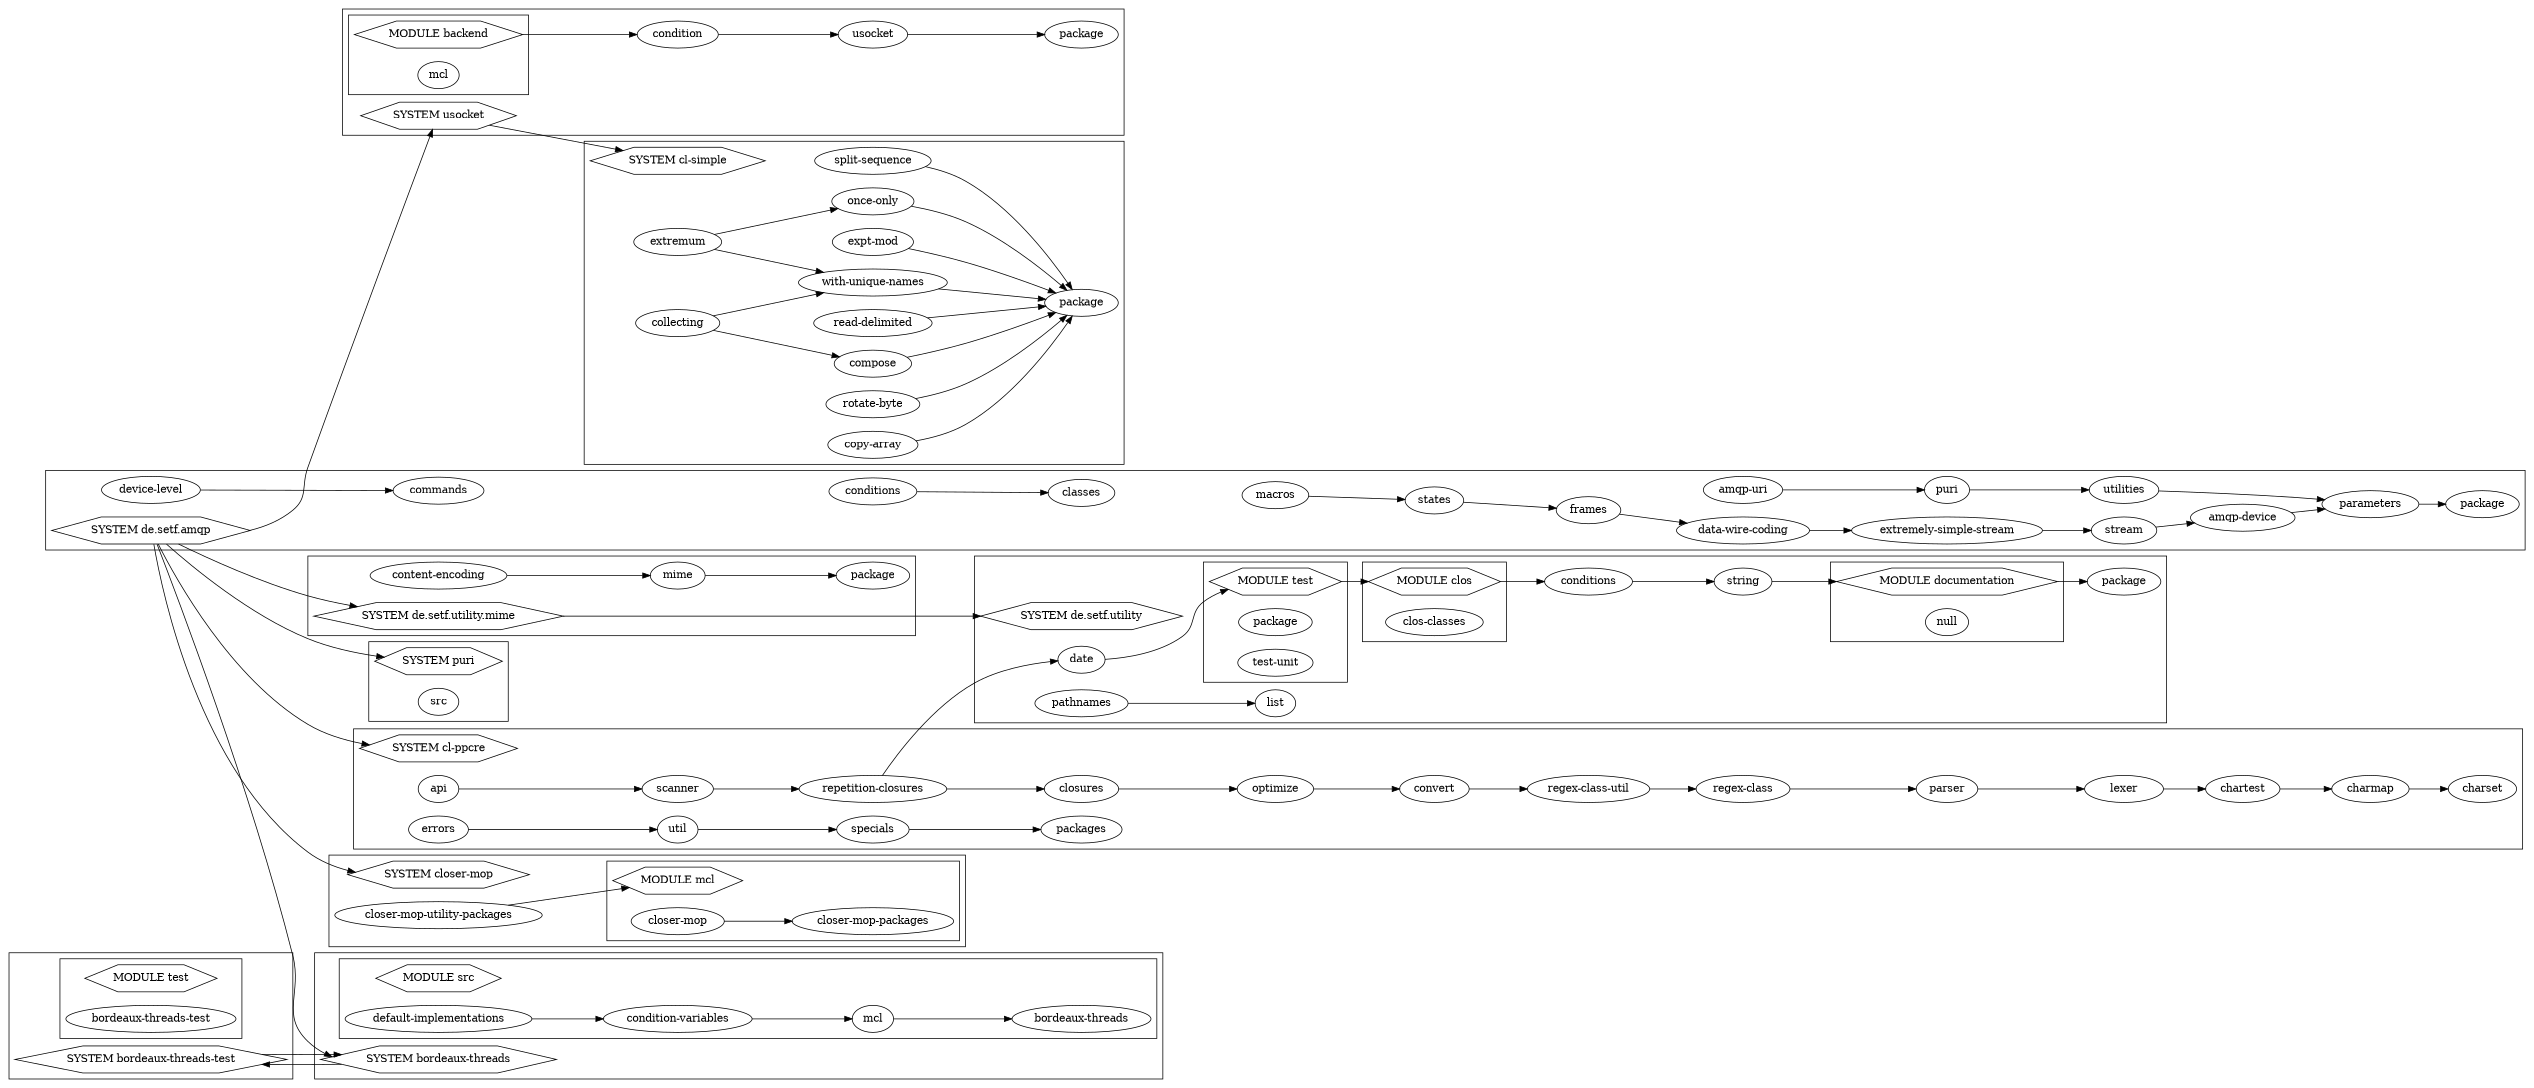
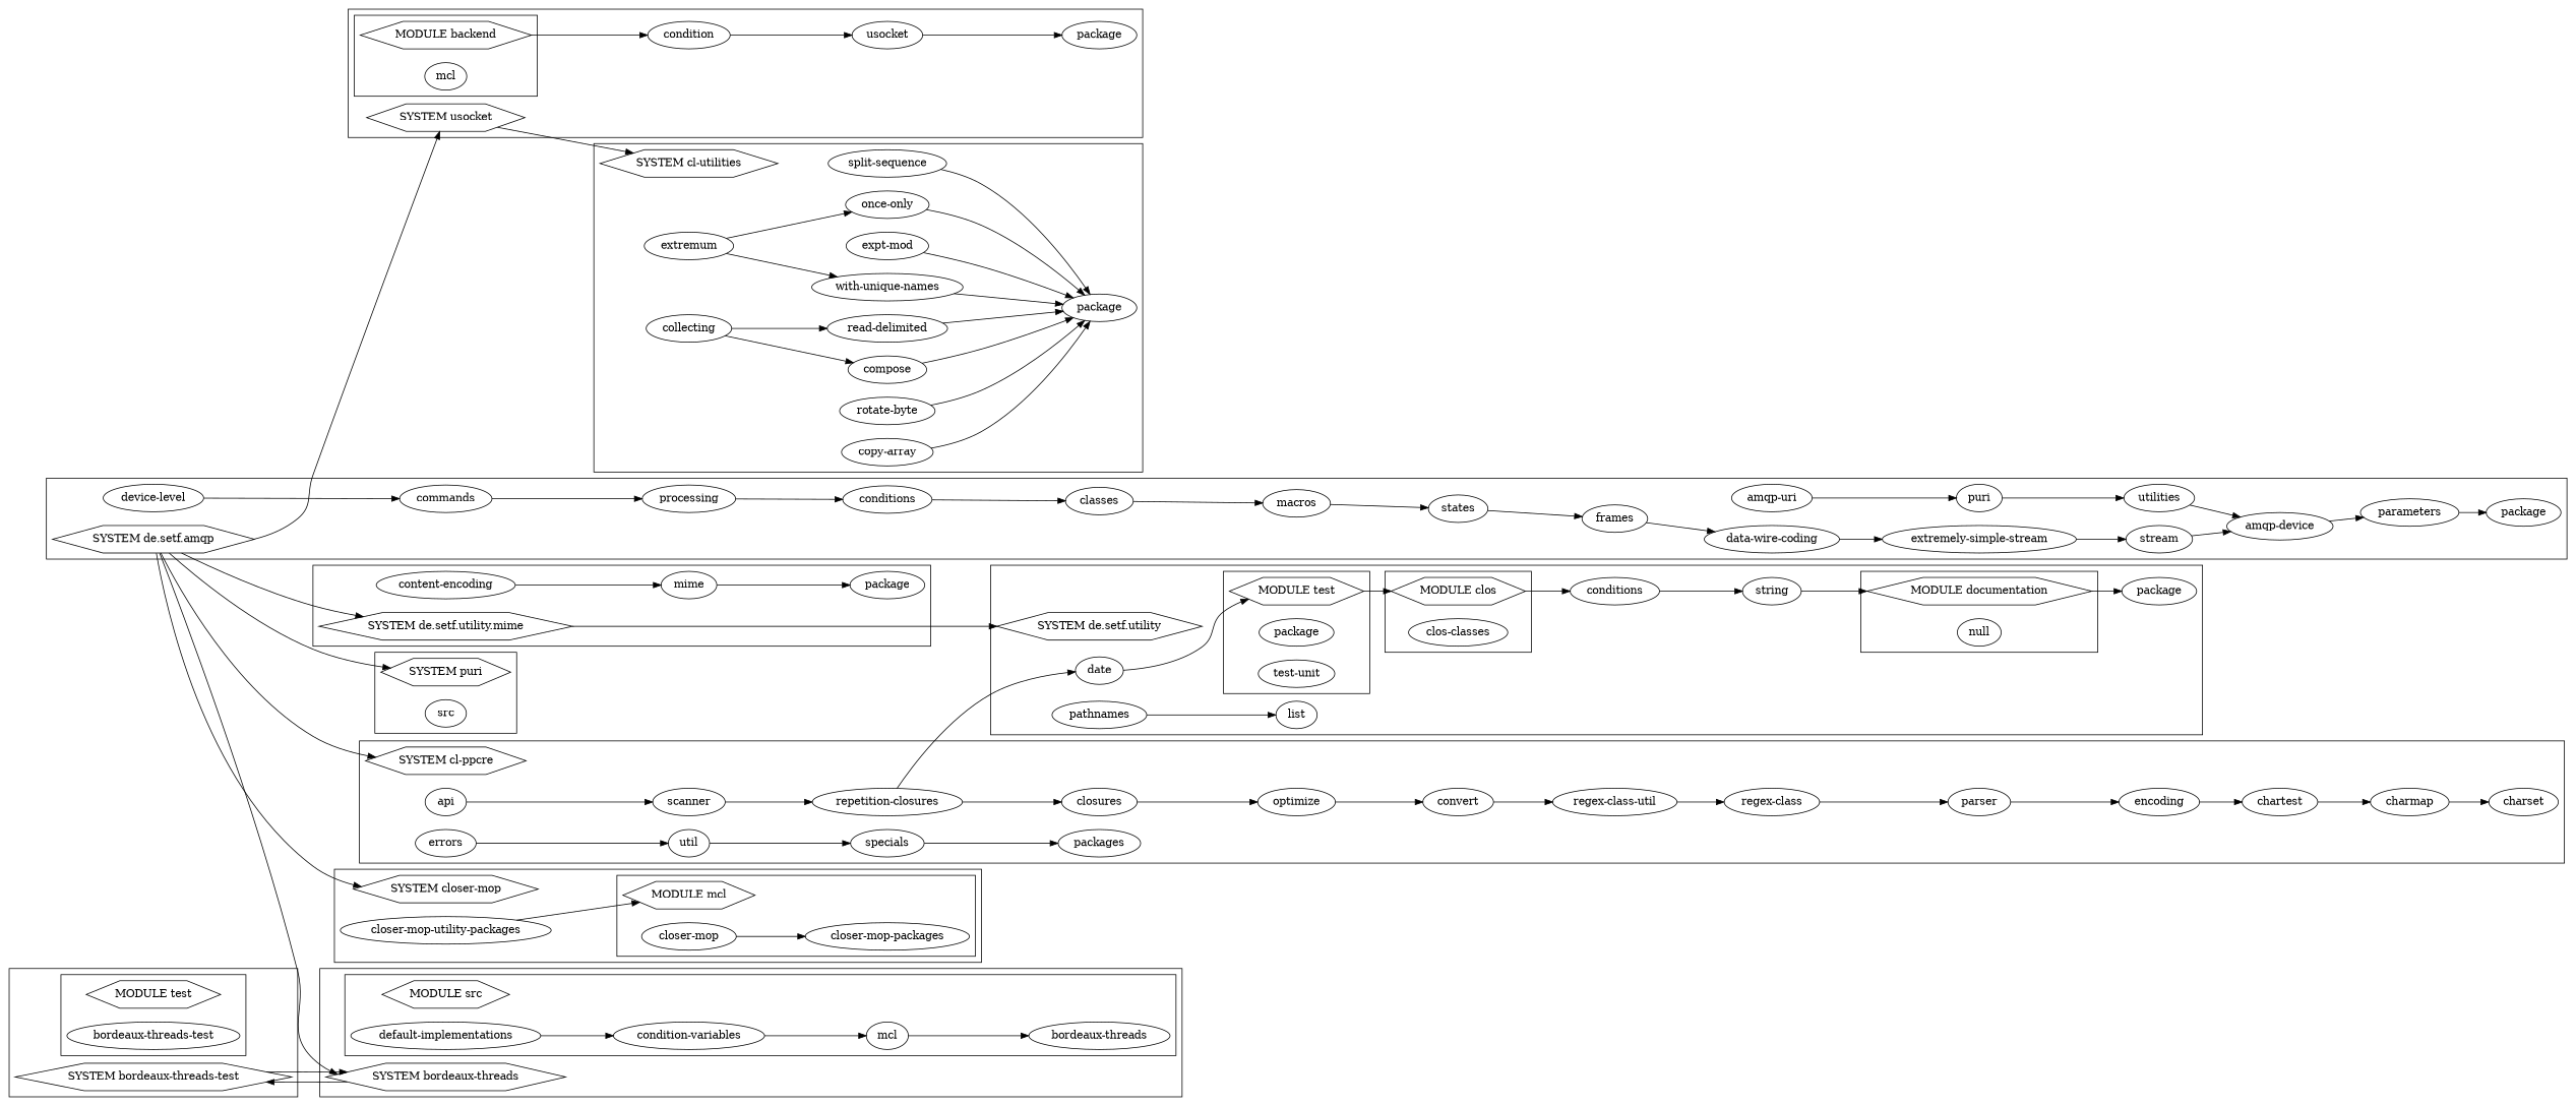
  digraph {
    compound=true
    rankdir=LR
    n1 [label="MODULE documentation" shape=hexagon]
    n2 [label=null]
    n3 [label="MODULE clos" shape=hexagon]
    n4 [label="clos-classes"]
    n5 [label="MODULE test" shape=hexagon]
    n6 [label=package]
    n7 [label="test-unit"]
    n8 [label="SYSTEM de.setf.utility" shape=hexagon]
    n9 [label=package]
    n10 [label=string]
    n11 [label=conditions]
    n12 [label=date]
    n13 [label=list]
    n14 [label=pathnames]
    n15 [label="SYSTEM de.setf.utility.mime" shape=hexagon]
    n16 [label=package]
    n17 [label=mime]
    n18 [label="content-encoding"]
    n19 [label="SYSTEM puri" shape=hexagon]
    n20 [label=src]
    n21 [label="SYSTEM cl-ppcre" shape=hexagon]
    n22 [label=packages]
    n23 [label=specials]
    n24 [label=util]
    n25 [label=errors]
    n26 [label=charset]
    n27 [label=charmap]
    n28 [label=chartest]
-   n29 [label=lexer]
+   n29 [label=encoding]
    n30 [label=parser]
    n31 [label="regex-class"]
    n32 [label="regex-class-util"]
    n33 [label=convert]
    n34 [label=optimize]
    n35 [label=closures]
    n36 [label="repetition-closures"]
    n37 [label=scanner]
    n38 [label=api]
    n39 [label="MODULE test" shape=hexagon]
    n40 [label="bordeaux-threads-test"]
    n41 [label="SYSTEM bordeaux-threads-test" shape=hexagon]
    n42 [label="MODULE src" shape=hexagon]
    n43 [label="bordeaux-threads"]
    n44 [label=mcl]
    n45 [label="condition-variables"]
    n46 [label="default-implementations"]
    n47 [label="SYSTEM bordeaux-threads" shape=hexagon]
    n48 [label="MODULE mcl" shape=hexagon]
    n49 [label="closer-mop-packages"]
    n50 [label="closer-mop"]
    n51 [label="SYSTEM closer-mop" shape=hexagon]
    n52 [label="closer-mop-utility-packages"]
-   n53 [label="SYSTEM cl-simple" shape=hexagon]
+   n53 [label="SYSTEM cl-utilities" shape=hexagon]
    n54 [label=package]
    n55 [label="split-sequence"]
    n56 [label=extremum]
    n57 [label="once-only"]
    n58 [label="with-unique-names"]
    n59 [label="read-delimited"]
    n60 [label="expt-mod"]
    n61 [label=collecting]
    n62 [label=compose]
    n63 [label="rotate-byte"]
    n64 [label="copy-array"]
    n65 [label="MODULE backend" shape=hexagon]
    n66 [label=mcl]
    n67 [label="SYSTEM usocket" shape=hexagon]
    n68 [label=package]
    n69 [label=usocket]
    n70 [label=condition]
    n71 [label="SYSTEM de.setf.amqp" shape=hexagon]
    n72 [label=package]
    n73 [label=parameters]
    n74 [label=utilities]
    n75 [label=puri]
    n76 [label="amqp-uri"]
    n77 [label="amqp-device"]
    n78 [label=stream]
    n79 [label="extremely-simple-stream"]
    n80 [label="data-wire-coding"]
    n81 [label=frames]
    n82 [label=states]
    n83 [label=macros]
    n84 [label=classes]
    n85 [label=conditions]
+   n86 [label=processing]
    n87 [label=commands]
    n88 [label="device-level"]
    subgraph cluster_1 {
      n8
      n9
      n10
      n11
      n12
      n13
      n14
      subgraph cluster_2 {
        n1
        n2
      }
      subgraph cluster_3 {
        n3
        n4
      }
      subgraph cluster_4 {
        n5
        n6
        n7
      }
    }
    subgraph cluster_5 {
      n15
      n16
      n17
      n18
    }
    subgraph cluster_6 {
      n19
      n20
    }
    subgraph cluster_7 {
      n21
      n22
      n23
      n24
      n25
      n26
      n27
      n28
      n29
      n30
      n31
      n32
      n33
      n34
      n35
      n36
      n37
      n38
    }
    subgraph cluster_8 {
      n41
      subgraph cluster_9 {
        n39
        n40
      }
    }
    subgraph cluster_10 {
      n47
      subgraph cluster_11 {
        n42
        n43
        n44
        n45
        n46
      }
    }
    subgraph cluster_12 {
      n51
      n52
      subgraph cluster_13 {
        n48
        n49
        n50
      }
    }
    subgraph cluster_14 {
      n53
      n54
      n55
      n56
      n57
      n58
      n59
      n60
      n61
      n62
      n63
      n64
    }
    subgraph cluster_15 {
      n67
      n68
      n69
      n70
      subgraph cluster_16 {
        n65
        n66
      }
    }
    subgraph cluster_17 {
      n71
      n72
      n73
      n74
      n75
      n76
      n77
      n78
      n79
      n80
      n81
      n82
      n83
      n84
      n85
+     n86
      n87
      n88
    }
    n1 -> n9
    n3 -> n11
    n5 -> n3
    n10 -> n1
    n11 -> n10
    n12 -> n5
    n14 -> n13
    n15 -> n8
    n17 -> n16
    n18 -> n17
    n23 -> n22
    n24 -> n23
    n25 -> n24
    n27 -> n26
    n28 -> n27
    n29 -> n28
    n30 -> n29
    n31 -> n30
    n32 -> n31
    n33 -> n32
    n34 -> n33
    n35 -> n34
    n36 -> n12
    n36 -> n35
    n37 -> n36
    n38 -> n37
    n41 -> n47
    n44 -> n43
    n45 -> n44
    n46 -> n45
    n47 -> n41
    n50 -> n49
    n52 -> n48
    n55 -> n54
    n56 -> n57
    n56 -> n58
    n57 -> n54
    n58 -> n54
    n59 -> n54
    n60 -> n54
-   n61 -> n58
+   n61 -> n59
    n61 -> n62
    n62 -> n54
    n63 -> n54
    n64 -> n54
    n65 -> n70
    n67 -> n53
    n69 -> n68
    n70 -> n69
    n71 -> n15
    n71 -> n19
    n71 -> n21
    n71 -> n47
    n71 -> n51
    n71 -> n67
    n73 -> n72
-   n74 -> n73
+   n74 -> n77
    n75 -> n74
    n76 -> n75
    n77 -> n73
    n78 -> n77
    n79 -> n78
    n80 -> n79
    n81 -> n80
    n82 -> n81
    n83 -> n82
+   n84 -> n83
    n85 -> n84
+   n86 -> n85
+   n87 -> n86
    n88 -> n87
  }
